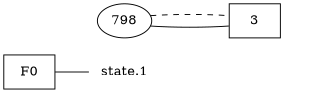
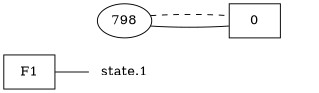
  digraph {
    rankdir=LR
    node [shape=plaintext]
    edge [dir=none]
    "CONST NODES" [style=invis]
    " state.1 "
-   F0 [shape=box]
+   F0 [shape=box label=F1]
    798 [shape=""]
-   n5 [label=3 shape=box]
+   n5 [label=0 shape=box]
    subgraph sub_1 {
      "CONST NODES"
      " state.1 "
    }
    subgraph sub_2 {
      rank=same
      F0
    }
    subgraph sub_3 {
      rank=same
      " state.1 "
      798
    }
    subgraph sub_4 {
      rank=same
      "CONST NODES"
      subgraph sub_5 {
        rank=same
        n5
      }
    }
    " state.1 " -> "CONST NODES" [style=invis]
    F0 -> " state.1 " [style=solid]
    798 -> n5
    798 -> n5 [style=dashed]
  }
